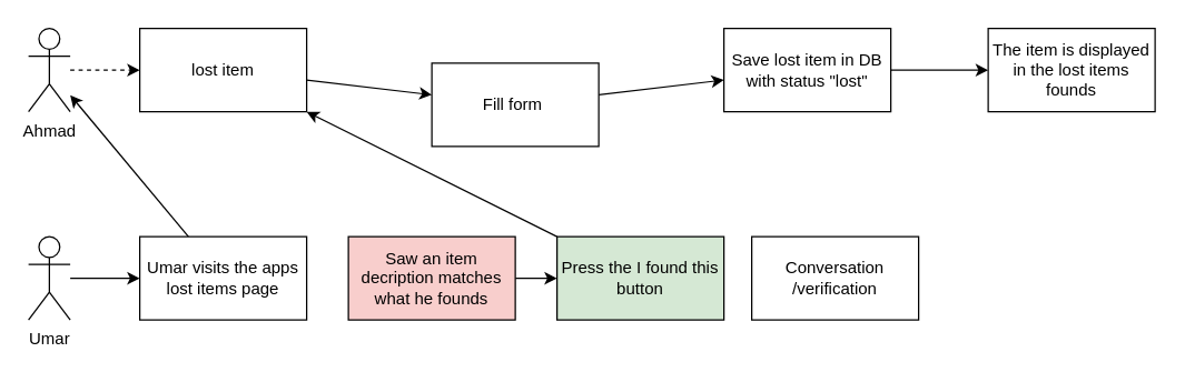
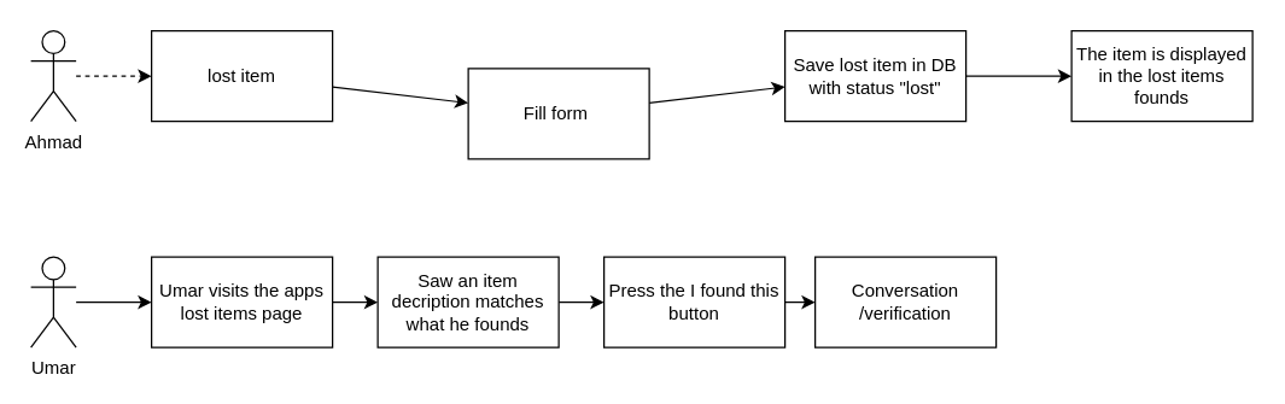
  <mxCell id="0" />
  <mxCell id="1" parent="0" />
  <mxCell id="2" value="" style="edgeStyle=none;html=1;" parent="1" source="3" target="5" edge="1"><mxGeometry relative="1" as="geometry" /></mxCell>
  <mxCell id="3" value="lost item" style="rounded=0;whiteSpace=wrap;html=1;" parent="1" vertex="1"><mxGeometry x="100" y="20" width="120" height="60" as="geometry" /></mxCell>
  <mxCell id="4" value="" style="edgeStyle=none;html=1;" parent="1" source="5" target="7" edge="1"><mxGeometry relative="1" as="geometry" /></mxCell>
  <mxCell id="5" value="Fill form&amp;nbsp;" style="rounded=0;whiteSpace=wrap;html=1;" parent="1" vertex="1"><mxGeometry x="310" y="45" width="120" height="60" as="geometry" /></mxCell>
  <mxCell id="6" value="" style="edgeStyle=none;html=1;" parent="1" source="7" target="12" edge="1"><mxGeometry relative="1" as="geometry" /></mxCell>
  <mxCell id="7" value="Save lost item in DB&lt;div&gt;with status &quot;lost&quot;&lt;/div&gt;" style="rounded=0;whiteSpace=wrap;html=1;" parent="1" vertex="1"><mxGeometry x="520" y="20" width="120" height="60" as="geometry" /></mxCell>
  <mxCell id="8" value="" style="edgeStyle=none;html=1;dashed=1;" parent="1" source="9" target="3" edge="1"><mxGeometry relative="1" as="geometry" /></mxCell>
  <mxCell id="9" value="Ahmad&lt;div&gt;&lt;br&gt;&lt;/div&gt;" style="shape=umlActor;verticalLabelPosition=bottom;verticalAlign=top;html=1;outlineConnect=0;" parent="1" vertex="1"><mxGeometry x="20" y="20" width="30" height="60" as="geometry" /></mxCell>
  <mxCell id="10" value="" style="edgeStyle=none;html=1;" parent="1" source="11" target="14" edge="1"><mxGeometry relative="1" as="geometry" /></mxCell>
  <mxCell id="11" value="Umar&lt;div&gt;&lt;br&gt;&lt;/div&gt;" style="shape=umlActor;verticalLabelPosition=bottom;verticalAlign=top;html=1;outlineConnect=0;" parent="1" vertex="1"><mxGeometry x="20" y="170" width="30" height="60" as="geometry" /></mxCell>
  <mxCell id="12" value="The item is displayed in the lost items founds" style="rounded=0;whiteSpace=wrap;html=1;" parent="1" vertex="1"><mxGeometry x="710" y="20" width="120" height="60" as="geometry" /></mxCell>
- <mxCell id="13" value="" style="edgeStyle=none;html=1;" parent="1" source="14" target="9" edge="1"><mxGeometry relative="1" as="geometry" /></mxCell>
+ <mxCell id="13" value="" style="edgeStyle=none;html=1;" parent="1" source="14" target="16" edge="1"><mxGeometry relative="1" as="geometry" /></mxCell>
  <mxCell id="14" value="Umar visits the apps lost items page" style="rounded=0;whiteSpace=wrap;html=1;" parent="1" vertex="1"><mxGeometry x="100" y="170" width="120" height="60" as="geometry" /></mxCell>
  <mxCell id="15" value="" style="edgeStyle=none;html=1;" parent="1" source="16" target="18" edge="1"><mxGeometry relative="1" as="geometry" /></mxCell>
- <mxCell id="16" value="Saw an item decription matches what he founds" style="rounded=0;whiteSpace=wrap;html=1;fillColor=#f8cecc;" parent="1" vertex="1"><mxGeometry x="250" y="170" width="120" height="60" as="geometry" /></mxCell>
- <mxCell id="17" value="" style="edgeStyle=none;html=1;" parent="1" source="18" target="3" edge="1"><mxGeometry relative="1" as="geometry" /></mxCell>
- <mxCell id="18" value="Press the I found this&lt;div&gt;button&lt;/div&gt;" style="rounded=0;whiteSpace=wrap;html=1;fillColor=#d5e8d4;" parent="1" vertex="1"><mxGeometry x="400" y="170" width="120" height="60" as="geometry" /></mxCell>
+ <mxCell id="16" value="Saw an item decription matches what he founds" style="rounded=0;whiteSpace=wrap;html=1;" parent="1" vertex="1"><mxGeometry x="250" y="170" width="120" height="60" as="geometry" /></mxCell>
+ <mxCell id="17" value="" style="edgeStyle=none;html=1;" parent="1" source="18" target="19" edge="1"><mxGeometry relative="1" as="geometry" /></mxCell>
+ <mxCell id="18" value="Press the I found this&lt;div&gt;button&lt;/div&gt;" style="rounded=0;whiteSpace=wrap;html=1;" parent="1" vertex="1"><mxGeometry x="400" y="170" width="120" height="60" as="geometry" /></mxCell>
  <mxCell id="19" value="Conversation&lt;div&gt;/verification&lt;/div&gt;" style="rounded=0;whiteSpace=wrap;html=1;" parent="1" vertex="1"><mxGeometry x="540" y="170" width="120" height="60" as="geometry" /></mxCell>
